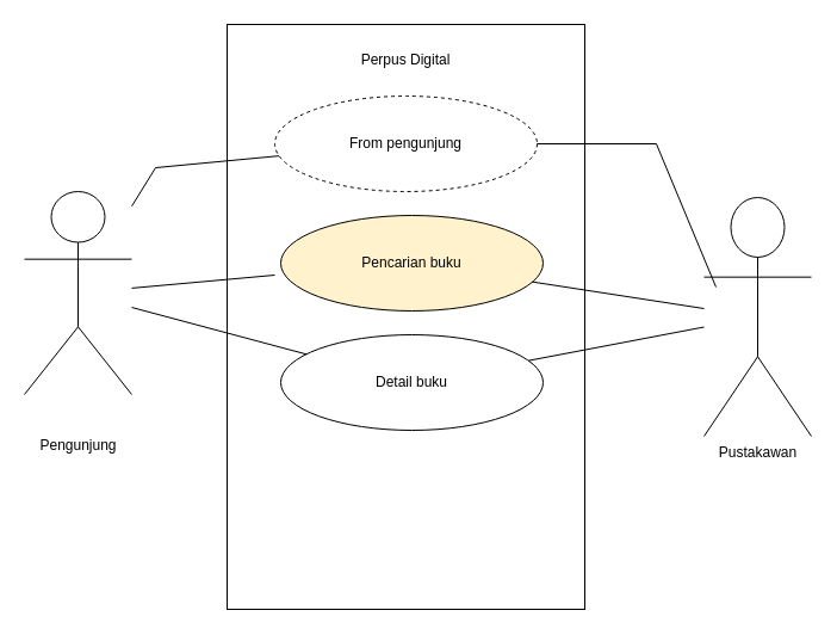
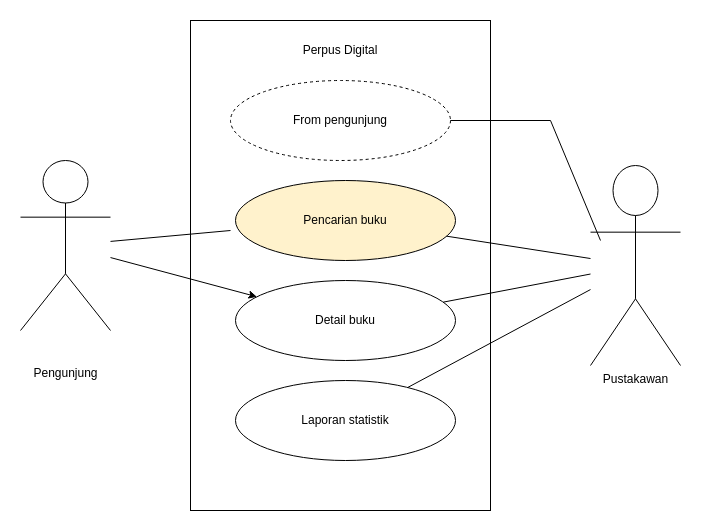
  <mxCell id="0" />
  <mxCell id="1" parent="0" />
  <mxCell id="2" value="" style="rounded=0;whiteSpace=wrap;html=1;" vertex="1" parent="1"><mxGeometry x="190" y="20" width="300" height="490" as="geometry" /></mxCell>
  <mxCell id="3" value="From pengunjung" style="ellipse;whiteSpace=wrap;html=1;dashed=1;" vertex="1" parent="1"><mxGeometry x="230" y="80" width="220" height="80" as="geometry" /></mxCell>
  <mxCell id="4" value="Pencarian buku" style="ellipse;whiteSpace=wrap;html=1;fillColor=#fff2cc;" vertex="1" parent="1"><mxGeometry x="235" y="180" width="220" height="80" as="geometry" /></mxCell>
  <mxCell id="5" value="Detail buku" style="ellipse;whiteSpace=wrap;html=1;" vertex="1" parent="1"><mxGeometry x="235" y="280" width="220" height="80" as="geometry" /></mxCell>
+ <mxCell id="6" value="Laporan statistik" style="ellipse;whiteSpace=wrap;html=1;" vertex="1" parent="1"><mxGeometry x="235" y="380" width="220" height="80" as="geometry" /></mxCell>
  <mxCell id="7" value="&lt;br&gt;&lt;br&gt;Pengunjung" style="shape=umlActor;verticalLabelPosition=bottom;verticalAlign=top;html=1;outlineConnect=0;" vertex="1" parent="1"><mxGeometry x="20" y="160" width="90" height="170" as="geometry" /></mxCell>
  <mxCell id="8" value="Pustakawan" style="shape=umlActor;verticalLabelPosition=bottom;verticalAlign=top;html=1;outlineConnect=0;" vertex="1" parent="1"><mxGeometry x="590" y="165" width="90" height="200" as="geometry" /></mxCell>
  <mxCell id="9" value="Perpus Digital" style="text;html=1;strokeColor=none;fillColor=none;align=center;verticalAlign=middle;whiteSpace=wrap;rounded=0;" vertex="1" parent="1"><mxGeometry x="295" y="40" width="90" height="20" as="geometry" /></mxCell>
- <mxCell id="10" value="" style="endArrow=none;html=1;rounded=0;" edge="1" parent="1" source="7" target="3"><mxGeometry width="50" height="50" relative="1" as="geometry"><mxPoint x="90" y="285" as="sourcePoint" /><mxPoint x="140" y="235" as="targetPoint" /><Array as="points"><mxPoint x="130" y="140" /></Array></mxGeometry></mxCell>
- <mxCell id="11" value="" style="endArrow=none;html=1;rounded=0;" edge="1" parent="1" source="7" target="5"><mxGeometry width="50" height="50" relative="1" as="geometry"><mxPoint x="120" y="340" as="sourcePoint" /><mxPoint x="170" y="290" as="targetPoint" /></mxGeometry></mxCell>
+ <mxCell id="11" value="" style="endArrow=classic;html=1;rounded=0;" edge="1" parent="1" source="7" target="5"><mxGeometry width="50" height="50" relative="1" as="geometry"><mxPoint x="120" y="340" as="sourcePoint" /><mxPoint x="170" y="290" as="targetPoint" /></mxGeometry></mxCell>
  <mxCell id="12" value="" style="endArrow=none;html=1;rounded=0;" edge="1" parent="1" target="7"><mxGeometry width="50" height="50" relative="1" as="geometry"><mxPoint x="230" y="230" as="sourcePoint" /><mxPoint x="160" y="220" as="targetPoint" /><Array as="points"><mxPoint x="230" y="230" /></Array></mxGeometry></mxCell>
  <mxCell id="13" value="" style="endArrow=none;html=1;rounded=0;" edge="1" parent="1" source="3"><mxGeometry width="50" height="50" relative="1" as="geometry"><mxPoint x="550" y="290" as="sourcePoint" /><mxPoint x="600" y="240" as="targetPoint" /><Array as="points"><mxPoint x="550" y="120" /></Array></mxGeometry></mxCell>
  <mxCell id="14" value="" style="endArrow=none;html=1;rounded=0;" edge="1" parent="1" source="4" target="8"><mxGeometry width="50" height="50" relative="1" as="geometry"><mxPoint x="550" y="300" as="sourcePoint" /><mxPoint x="600" y="250" as="targetPoint" /></mxGeometry></mxCell>
  <mxCell id="15" value="" style="endArrow=none;html=1;rounded=0;" edge="1" parent="1" source="5" target="8"><mxGeometry width="50" height="50" relative="1" as="geometry"><mxPoint x="500" y="360" as="sourcePoint" /><mxPoint x="550" y="310" as="targetPoint" /></mxGeometry></mxCell>
+ <mxCell id="16" value="" style="endArrow=none;html=1;rounded=0;" edge="1" parent="1" source="6" target="8"><mxGeometry width="50" height="50" relative="1" as="geometry"><mxPoint x="520" y="380" as="sourcePoint" /><mxPoint x="570" y="330" as="targetPoint" /></mxGeometry></mxCell>
